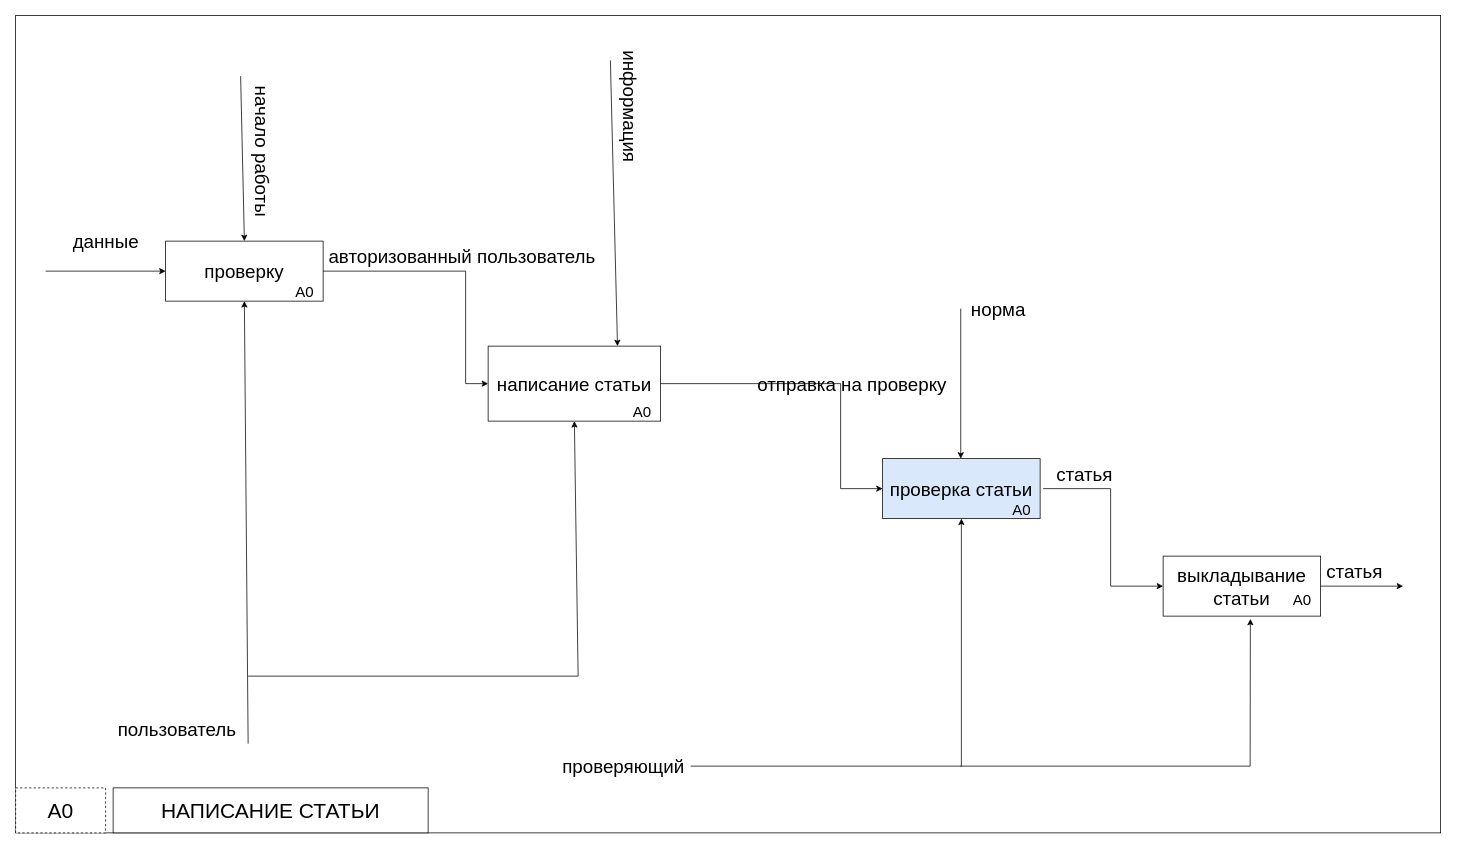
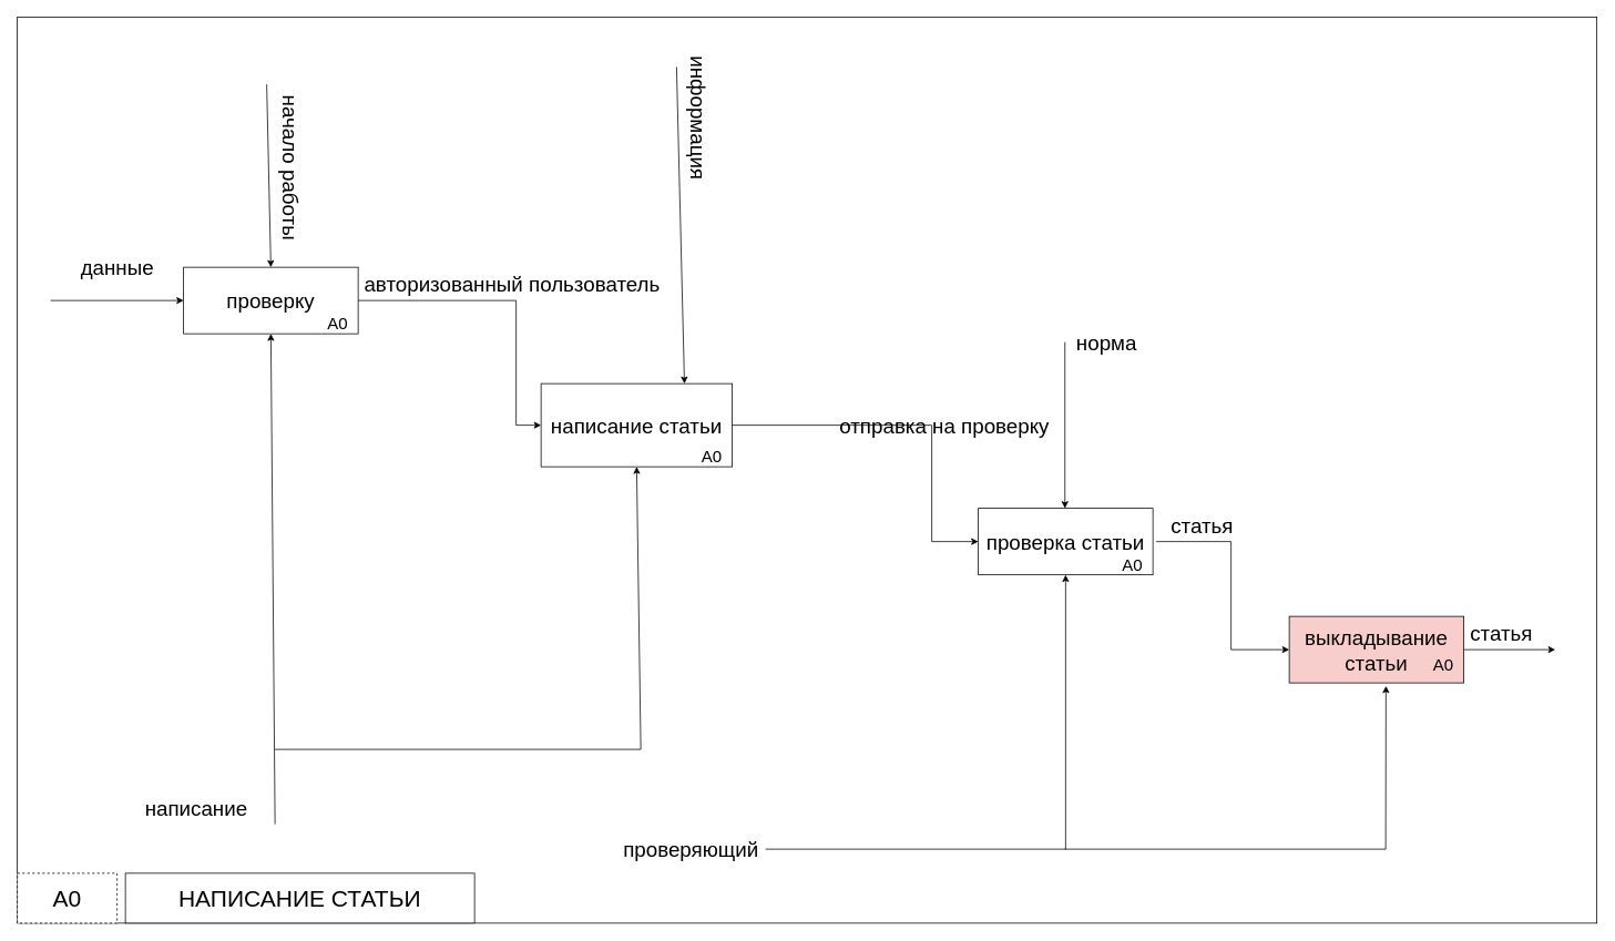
  <mxCell id="0" />
  <mxCell id="1" parent="0" />
  <mxCell id="2" value="" style="rounded=0;whiteSpace=wrap;html=1;" vertex="1" parent="1"><mxGeometry x="20" y="20" width="1900" height="1090" as="geometry" /></mxCell>
  <mxCell id="3" value="&lt;font style=&quot;font-size: 25px&quot;&gt;проверку&lt;/font&gt;" style="rounded=0;whiteSpace=wrap;html=1;" parent="1" vertex="1"><mxGeometry x="220" y="321" width="210" height="80" as="geometry" /></mxCell>
- <mxCell id="4" value="пользователь" style="text;html=1;align=center;verticalAlign=middle;resizable=0;points=[];autosize=1;strokeColor=none;fillColor=none;fontSize=25;" parent="1" vertex="1"><mxGeometry x="150" y="951" width="170" height="40" as="geometry" /></mxCell>
+ <mxCell id="4" value="написание" style="text;html=1;align=center;verticalAlign=middle;resizable=0;points=[];autosize=1;strokeColor=none;fillColor=none;fontSize=25;" parent="1" vertex="1"><mxGeometry x="150" y="951" width="170" height="40" as="geometry" /></mxCell>
  <mxCell id="5" value="" style="endArrow=classic;html=1;rounded=0;fontSize=25;entryX=0.5;entryY=1;entryDx=0;entryDy=0;" parent="1" target="3" edge="1"><mxGeometry width="50" height="50" relative="1" as="geometry"><mxPoint x="330" y="991" as="sourcePoint" /><mxPoint x="450" y="671" as="targetPoint" /></mxGeometry></mxCell>
  <mxCell id="6" value="" style="endArrow=classic;html=1;rounded=0;fontSize=25;entryX=0;entryY=0.5;entryDx=0;entryDy=0;" parent="1" target="3" edge="1"><mxGeometry width="50" height="50" relative="1" as="geometry"><mxPoint x="60" y="361" as="sourcePoint" /><mxPoint x="140" y="336" as="targetPoint" /></mxGeometry></mxCell>
  <mxCell id="7" value="данные" style="text;html=1;align=center;verticalAlign=middle;resizable=0;points=[];autosize=1;strokeColor=none;fillColor=none;fontSize=25;" parent="1" vertex="1"><mxGeometry x="90" y="301" width="100" height="40" as="geometry" /></mxCell>
  <mxCell id="8" value="&lt;font style=&quot;font-size: 25px&quot;&gt;написание статьи&lt;/font&gt;" style="rounded=0;whiteSpace=wrap;html=1;" parent="1" vertex="1"><mxGeometry x="650" y="461" width="230" height="100" as="geometry" /></mxCell>
  <mxCell id="9" value="" style="endArrow=classic;html=1;rounded=0;fontSize=25;entryX=0.5;entryY=1;entryDx=0;entryDy=0;" parent="1" target="8" edge="1"><mxGeometry width="50" height="50" relative="1" as="geometry"><mxPoint x="330" y="901" as="sourcePoint" /><mxPoint x="670" y="671" as="targetPoint" /><Array as="points"><mxPoint x="770" y="901" /></Array></mxGeometry></mxCell>
  <mxCell id="10" value="информация" style="text;html=1;align=center;verticalAlign=middle;resizable=0;points=[];autosize=1;strokeColor=none;fillColor=none;fontSize=25;rotation=90;" parent="1" vertex="1"><mxGeometry x="760" y="121" width="160" height="40" as="geometry" /></mxCell>
  <mxCell id="11" value="" style="endArrow=classic;html=1;rounded=0;fontSize=25;exitX=1;exitY=0.5;exitDx=0;exitDy=0;entryX=0;entryY=0.5;entryDx=0;entryDy=0;" parent="1" source="3" edge="1" target="8"><mxGeometry width="50" height="50" relative="1" as="geometry"><mxPoint x="480" y="381" as="sourcePoint" /><mxPoint x="770" y="461" as="targetPoint" /><Array as="points"><mxPoint x="620" y="361" /><mxPoint x="620" y="511" /></Array></mxGeometry></mxCell>
  <mxCell id="12" value="авторизованный пользователь" style="text;html=1;align=center;verticalAlign=middle;resizable=0;points=[];autosize=1;strokeColor=none;fillColor=none;fontSize=25;rotation=0;" parent="1" vertex="1"><mxGeometry x="430" y="321" width="370" height="40" as="geometry" /></mxCell>
- <mxCell id="13" value="&lt;font style=&quot;font-size: 25px&quot;&gt;проверка статьи&lt;/font&gt;" style="rounded=0;whiteSpace=wrap;html=1;fillColor=#dae8fc;" parent="1" vertex="1"><mxGeometry x="1176" y="611" width="210" height="80" as="geometry" /></mxCell>
+ <mxCell id="13" value="&lt;font style=&quot;font-size: 25px&quot;&gt;проверка статьи&lt;/font&gt;" style="rounded=0;whiteSpace=wrap;html=1;" parent="1" vertex="1"><mxGeometry x="1176" y="611" width="210" height="80" as="geometry" /></mxCell>
  <mxCell id="14" value="" style="endArrow=classic;html=1;rounded=0;fontSize=25;entryX=0.5;entryY=0;entryDx=0;entryDy=0;" parent="1" target="3" edge="1"><mxGeometry width="50" height="50" relative="1" as="geometry"><mxPoint x="320" y="101" as="sourcePoint" /><mxPoint x="360" y="141" as="targetPoint" /></mxGeometry></mxCell>
  <mxCell id="15" value="начало работы" style="text;html=1;align=center;verticalAlign=middle;resizable=0;points=[];autosize=1;strokeColor=none;fillColor=none;fontSize=25;rotation=90;" parent="1" vertex="1"><mxGeometry x="255" y="181" width="190" height="40" as="geometry" /></mxCell>
  <mxCell id="16" value="отправка на проверку" style="text;html=1;align=center;verticalAlign=middle;resizable=0;points=[];autosize=1;strokeColor=none;fillColor=none;fontSize=25;" parent="1" vertex="1"><mxGeometry x="1000" y="491" width="270" height="40" as="geometry" /></mxCell>
  <mxCell id="17" value="проверяющий" style="text;html=1;align=center;verticalAlign=middle;resizable=0;points=[];autosize=1;strokeColor=none;fillColor=none;fontSize=25;" parent="1" vertex="1"><mxGeometry x="740" y="1001" width="180" height="40" as="geometry" /></mxCell>
  <mxCell id="18" value="" style="endArrow=classic;html=1;rounded=0;fontSize=25;entryX=0.5;entryY=1;entryDx=0;entryDy=0;" parent="1" target="13" edge="1"><mxGeometry width="50" height="50" relative="1" as="geometry"><mxPoint x="920" y="1021" as="sourcePoint" /><mxPoint x="1060" y="921" as="targetPoint" /><Array as="points"><mxPoint x="1281" y="1021" /></Array></mxGeometry></mxCell>
  <mxCell id="19" value="" style="endArrow=classic;html=1;rounded=0;fontSize=25;entryX=0;entryY=0.5;entryDx=0;entryDy=0;exitX=1;exitY=0.5;exitDx=0;exitDy=0;" parent="1" source="8" target="13" edge="1"><mxGeometry width="50" height="50" relative="1" as="geometry"><mxPoint x="890" y="611" as="sourcePoint" /><mxPoint x="940" y="561" as="targetPoint" /><Array as="points"><mxPoint x="1120" y="511" /><mxPoint x="1120" y="651" /></Array></mxGeometry></mxCell>
- <mxCell id="20" value="&lt;font style=&quot;font-size: 25px&quot;&gt;выкладывание статьи&lt;/font&gt;" style="rounded=0;whiteSpace=wrap;html=1;" parent="1" vertex="1"><mxGeometry x="1550" y="741" width="210" height="80" as="geometry" /></mxCell>
+ <mxCell id="20" value="&lt;font style=&quot;font-size: 25px&quot;&gt;выкладывание статьи&lt;/font&gt;" style="rounded=0;whiteSpace=wrap;html=1;fillColor=#f8cecc;" parent="1" vertex="1"><mxGeometry x="1550" y="741" width="210" height="80" as="geometry" /></mxCell>
  <mxCell id="21" value="" style="endArrow=classic;html=1;rounded=0;fontSize=25;entryX=0;entryY=0.5;entryDx=0;entryDy=0;" parent="1" target="20" edge="1"><mxGeometry width="50" height="50" relative="1" as="geometry"><mxPoint x="1390" y="651" as="sourcePoint" /><mxPoint x="1510" y="611" as="targetPoint" /><Array as="points"><mxPoint x="1480" y="651" /><mxPoint x="1480" y="781" /></Array></mxGeometry></mxCell>
  <mxCell id="22" value="статья" style="text;html=1;align=center;verticalAlign=middle;resizable=0;points=[];autosize=1;strokeColor=none;fillColor=none;fontSize=25;" parent="1" vertex="1"><mxGeometry x="1400" y="611" width="90" height="40" as="geometry" /></mxCell>
  <mxCell id="23" value="" style="endArrow=classic;html=1;rounded=0;fontSize=25;entryX=0.554;entryY=1.046;entryDx=0;entryDy=0;entryPerimeter=0;" parent="1" target="20" edge="1"><mxGeometry width="50" height="50" relative="1" as="geometry"><mxPoint x="1280" y="1021" as="sourcePoint" /><mxPoint x="1230" y="521" as="targetPoint" /><Array as="points"><mxPoint x="1666" y="1021" /></Array></mxGeometry></mxCell>
  <mxCell id="24" value="" style="endArrow=classic;html=1;rounded=0;fontSize=25;exitX=1;exitY=0.5;exitDx=0;exitDy=0;" parent="1" source="20" edge="1"><mxGeometry width="50" height="50" relative="1" as="geometry"><mxPoint x="1790" y="781" as="sourcePoint" /><mxPoint x="1870" y="781" as="targetPoint" /></mxGeometry></mxCell>
  <mxCell id="25" value="статья" style="text;html=1;align=center;verticalAlign=middle;resizable=0;points=[];autosize=1;strokeColor=none;fillColor=none;fontSize=25;" parent="1" vertex="1"><mxGeometry x="1760" y="741" width="90" height="40" as="geometry" /></mxCell>
  <mxCell id="26" value="норма" style="text;html=1;align=center;verticalAlign=middle;resizable=0;points=[];autosize=1;strokeColor=none;fillColor=none;fontSize=25;" parent="1" vertex="1"><mxGeometry x="1285" y="391" width="90" height="40" as="geometry" /></mxCell>
  <mxCell id="27" value="" style="endArrow=classic;html=1;rounded=0;fontSize=25;" parent="1" edge="1"><mxGeometry width="50" height="50" relative="1" as="geometry"><mxPoint x="1280.17" y="411" as="sourcePoint" /><mxPoint x="1280.17" y="611" as="targetPoint" /></mxGeometry></mxCell>
  <mxCell id="28" value="&lt;font style=&quot;font-size: 28px;&quot;&gt;A0&lt;/font&gt;" style="rounded=0;whiteSpace=wrap;html=1;dashed=1;" vertex="1" parent="1"><mxGeometry x="20" y="1050" width="120" height="60" as="geometry" /></mxCell>
  <mxCell id="29" value="НАПИСАНИЕ СТАТЬИ" style="rounded=0;whiteSpace=wrap;html=1;fontSize=28;" vertex="1" parent="1"><mxGeometry x="150" y="1050" width="420" height="60" as="geometry" /></mxCell>
  <mxCell id="30" value="&lt;font style=&quot;font-size: 20px;&quot;&gt;А0&lt;/font&gt;" style="text;html=1;align=center;verticalAlign=middle;resizable=0;points=[];autosize=1;strokeColor=none;fillColor=none;fontSize=28;" vertex="1" parent="1"><mxGeometry x="380" y="361" width="50" height="50" as="geometry" /></mxCell>
  <mxCell id="31" value="&lt;font style=&quot;font-size: 20px;&quot;&gt;А0&lt;/font&gt;" style="text;html=1;align=center;verticalAlign=middle;resizable=0;points=[];autosize=1;strokeColor=none;fillColor=none;fontSize=28;" vertex="1" parent="1"><mxGeometry x="830" y="521" width="50" height="50" as="geometry" /></mxCell>
  <mxCell id="32" value="&lt;font style=&quot;font-size: 20px;&quot;&gt;А0&lt;/font&gt;" style="text;html=1;align=center;verticalAlign=middle;resizable=0;points=[];autosize=1;strokeColor=none;fillColor=none;fontSize=28;" vertex="1" parent="1"><mxGeometry x="1336" y="651" width="50" height="50" as="geometry" /></mxCell>
  <mxCell id="33" value="&lt;font style=&quot;font-size: 20px;&quot;&gt;А0&lt;/font&gt;" style="text;html=1;align=center;verticalAlign=middle;resizable=0;points=[];autosize=1;strokeColor=none;fillColor=none;fontSize=28;" vertex="1" parent="1"><mxGeometry x="1710" y="771" width="50" height="50" as="geometry" /></mxCell>
  <mxCell id="34" value="" style="endArrow=classic;html=1;rounded=0;fontSize=20;entryX=0.75;entryY=0;entryDx=0;entryDy=0;exitX=0.119;exitY=1.175;exitDx=0;exitDy=0;exitPerimeter=0;" edge="1" parent="1" source="10" target="8"><mxGeometry width="50" height="50" relative="1" as="geometry"><mxPoint x="690" y="451" as="sourcePoint" /><mxPoint x="740" y="401" as="targetPoint" /></mxGeometry></mxCell>
